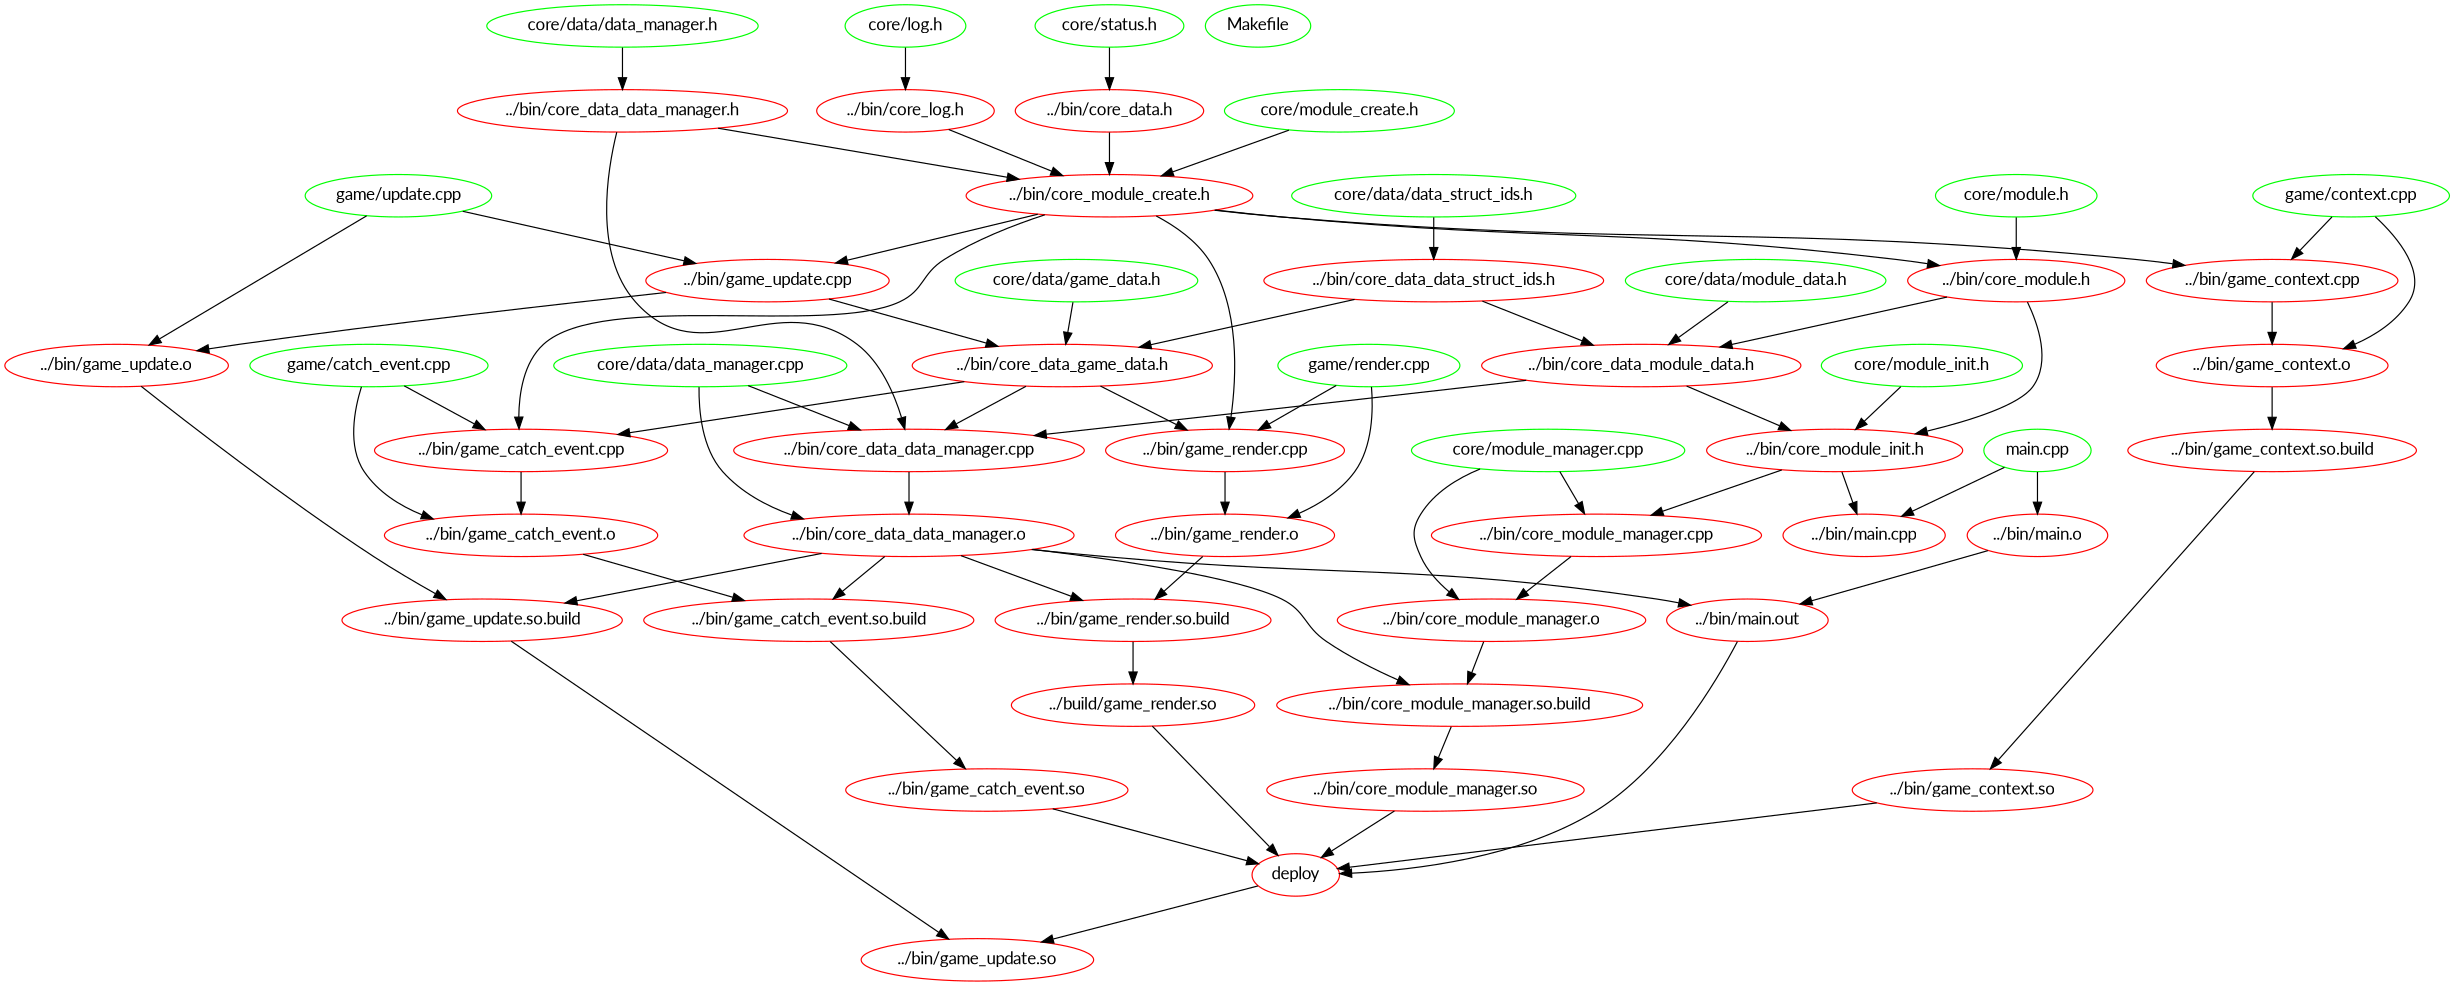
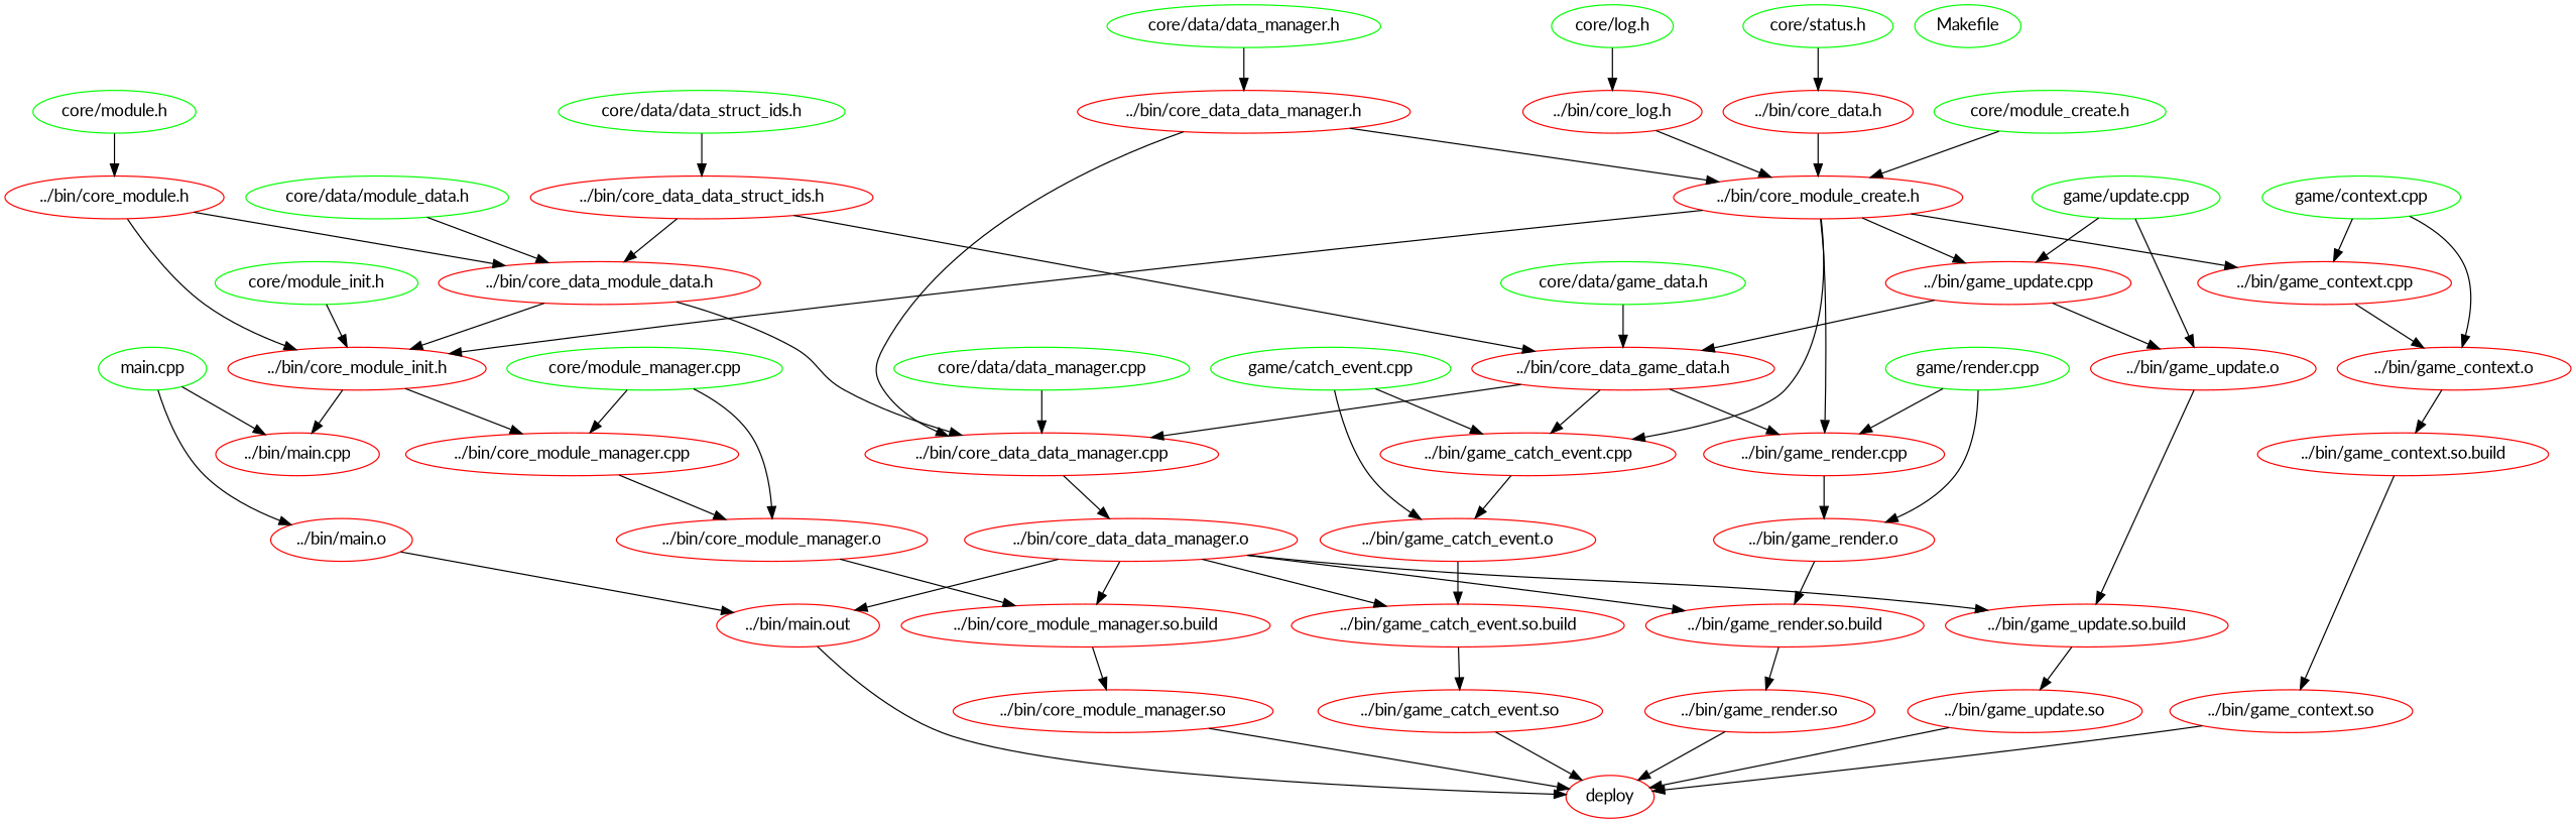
  digraph {
    fontname=Lato
    node [color=red fontname=Lato]
    edge [fontname=Lato]
    n1 [label="../bin/core_data_data_manager.cpp"]
    n2 [label="../bin/core_data_data_manager.o"]
    n3 [label="../bin/core_module_manager.so.build"]
    n4 [label="../bin/game_catch_event.so.build"]
    n5 [label="../bin/game_render.so.build"]
    n6 [label="../bin/game_update.so.build"]
    n7 [label="../bin/main.out"]
    n8 [label="../bin/core_data_data_manager.h"]
    n9 [label="../bin/core_module_create.h"]
    n10 [label="../bin/game_catch_event.cpp"]
    n11 [label="../bin/game_render.cpp"]
    n12 [label="../bin/game_update.cpp"]
    n13 [label="../bin/core_module.h"]
    n14 [label="../bin/game_context.cpp"]
    n15 [label="../bin/core_module_manager.so"]
    n16 [label="../bin/game_catch_event.so"]
-   n17 [label="../build/game_render.so"]
+   n17 [label="../bin/game_render.so"]
    n18 [label="../bin/game_update.so"]
    n19 [label=deploy]
    n20 [label="../bin/core_data_data_struct_ids.h"]
    n21 [label="../bin/core_data_game_data.h"]
    n22 [label="../bin/core_data_module_data.h"]
    n23 [label="../bin/core_module_init.h"]
    n24 [label="../bin/game_catch_event.o"]
    n25 [label="../bin/game_render.o"]
    n26 [label="../bin/game_update.o"]
    n27 [label="../bin/core_module_manager.cpp"]
    n28 [label="../bin/main.cpp"]
    n29 [label="../bin/core_log.h"]
    n30 [label="../bin/game_context.o"]
    n31 [label="../bin/core_module_manager.o"]
    n32 [label="../bin/core_data.h"]
    n33 [label="../bin/game_context.so.build"]
    n34 [label="../bin/game_context.so"]
    n35 [label="../bin/main.o"]
    n36 [color=green label=Makefile]
    n37 [color=green label="core/data/data_manager.cpp"]
    n38 [color=green label="core/data/data_manager.h"]
    n39 [color=green label="core/data/data_struct_ids.h"]
    n40 [color=green label="core/data/game_data.h"]
    n41 [color=green label="core/data/module_data.h"]
    n42 [color=green label="core/log.h"]
    n43 [color=green label="core/module.h"]
    n44 [color=green label="core/module_create.h"]
    n45 [color=green label="core/module_init.h"]
    n46 [color=green label="core/module_manager.cpp"]
    n47 [color=green label="core/status.h"]
    n48 [color=green label="game/catch_event.cpp"]
    n49 [color=green label="game/context.cpp"]
    n50 [color=green label="game/render.cpp"]
    n51 [color=green label="game/update.cpp"]
    n52 [color=green label="main.cpp"]
    n1 -> n2
    n2 -> n3
    n2 -> n4
    n2 -> n5
    n2 -> n6
    n2 -> n7
    n3 -> n15
    n4 -> n16
    n5 -> n17
    n6 -> n18
    n7 -> n19
    n8 -> n1
    n8 -> n9
    n9 -> n10
    n9 -> n11
    n9 -> n12
-   n9 -> n13
+   n9 -> n23
    n9 -> n14
    n10 -> n24
    n11 -> n25
    n12 -> n21
    n12 -> n26
    n13 -> n22
    n13 -> n23
    n14 -> n30
    n15 -> n19
    n16 -> n19
    n17 -> n19
-   n19 -> n18
+   n18 -> n19
    n20 -> n21
    n20 -> n22
    n21 -> n1
    n21 -> n10
    n21 -> n11
    n22 -> n1
    n22 -> n23
    n23 -> n27
    n23 -> n28
    n24 -> n4
    n25 -> n5
    n26 -> n6
    n27 -> n31
    n29 -> n9
    n30 -> n33
    n31 -> n3
    n32 -> n9
    n33 -> n34
    n34 -> n19
    n35 -> n7
    n37 -> n1
-   n37 -> n2
    n38 -> n8
    n39 -> n20
    n40 -> n21
    n41 -> n22
    n42 -> n29
    n43 -> n13
    n44 -> n9
    n45 -> n23
    n46 -> n27
    n46 -> n31
    n47 -> n32
    n48 -> n10
    n48 -> n24
    n49 -> n14
    n49 -> n30
    n50 -> n11
    n50 -> n25
    n51 -> n12
    n51 -> n26
    n52 -> n28
    n52 -> n35
  }
